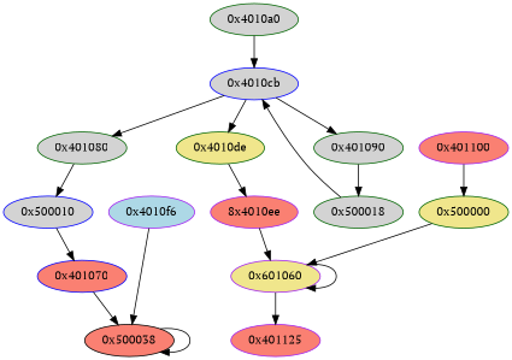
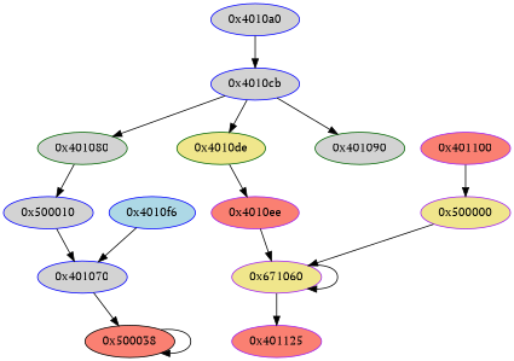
  digraph {
    fontname="PT Serif"
    node [color=darkgreen fillcolor=lightgrey fontname="PT Serif" style=filled]
    edge [fontname="PT Serif"]
    n1 [color=purple fillcolor=salmon label="0x401100"]
-   n2 [fillcolor=khaki label="0x500000"]
-   n3 [color=purple fillcolor=khaki label="0x601060"]
-   n4 [label="0x4010a0"]
+   n2 [color=purple fillcolor=khaki label="0x500000"]
+   n3 [color=purple fillcolor=khaki label="0x671060"]
+   n4 [color=blue label="0x4010a0"]
    n5 [color=blue label="0x4010cb"]
    n6 [color=purple fillcolor=salmon label="0x401125"]
    n7 [label="0x401090"]
-   n8 [label="0x500018"]
    n9 [label="0x401080"]
    n10 [fillcolor=khaki label="0x4010de"]
    n11 [color=blue label="0x500010"]
-   n12 [color=purple fillcolor=salmon label="8x4010ee"]
-   n13 [color=blue fillcolor=salmon label="0x401070"]
-   n14 [color=purple fillcolor=lightblue label="0x4010f6"]
+   n12 [color=purple fillcolor=salmon label="0x4010ee"]
+   n13 [color=blue label="0x401070"]
+   n14 [color=blue fillcolor=lightblue label="0x4010f6"]
    n15 [color=black fillcolor=salmon label="0x500038"]
    n1 -> n2
    n2 -> n3
    n3 -> n3
    n3 -> n6
    n4 -> n5
    n5 -> n7
    n5 -> n9
    n5 -> n10
-   n7 -> n8
-   n8 -> n5
    n9 -> n11
    n10 -> n12
    n11 -> n13
    n12 -> n3
    n13 -> n15
-   n14 -> n15
+   n14 -> n13
    n15 -> n15
  }
